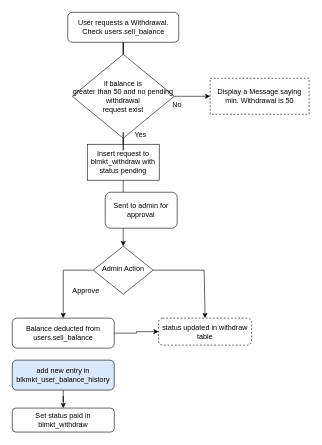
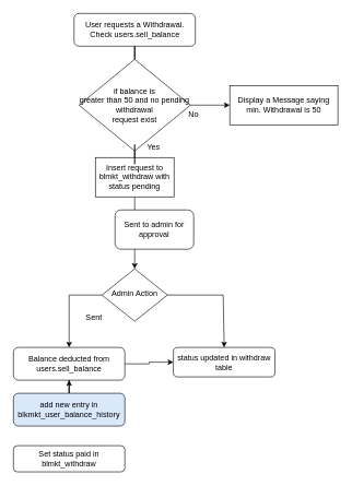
  <mxCell id="0" />
  <mxCell id="1" parent="0" />
  <mxCell id="2" value="&lt;div&gt;Admin Action&lt;/div&gt;" style="rhombus;whiteSpace=wrap;html=1;shadow=0;fontFamily=Helvetica;fontSize=12;align=center;strokeWidth=1;spacing=6;spacingTop=-4;" parent="1" vertex="1"><mxGeometry x="155" y="410" width="100" height="80" as="geometry" /></mxCell>
  <mxCell id="3" value="" style="edgeStyle=orthogonalEdgeStyle;rounded=0;orthogonalLoop=1;jettySize=auto;html=1;entryX=0.5;entryY=0;entryDx=0;entryDy=0;startArrow=none;" parent="1" source="16" target="2" edge="1"><mxGeometry relative="1" as="geometry"><mxPoint x="260" y="100" as="targetPoint" /></mxGeometry></mxCell>
  <mxCell id="4" value="User requests a Withdrawal. Check users.sell_balance" style="whiteSpace=wrap;html=1;rounded=1;shadow=0;strokeWidth=1;glass=0;" parent="1" vertex="1"><mxGeometry x="112.5" y="20" width="185" height="50" as="geometry" /></mxCell>
  <mxCell id="5" value="" style="edgeStyle=orthogonalEdgeStyle;rounded=0;orthogonalLoop=1;jettySize=auto;html=1;" edge="1" parent="1" source="6" target="9"><mxGeometry relative="1" as="geometry" /></mxCell>
  <mxCell id="6" value="&lt;div&gt;Balance deducted from users.sell_balance &lt;br&gt;&lt;/div&gt;" style="whiteSpace=wrap;html=1;rounded=1;shadow=0;strokeWidth=1;glass=0;" parent="1" vertex="1"><mxGeometry x="20" y="530" width="170" height="50" as="geometry" /></mxCell>
  <mxCell id="7" value="" style="endArrow=classic;html=1;rounded=0;exitX=0;exitY=0.5;exitDx=0;exitDy=0;" parent="1" source="2" target="6" edge="1"><mxGeometry width="50" height="50" relative="1" as="geometry"><mxPoint x="120" y="510" as="sourcePoint" /><mxPoint x="170" y="460" as="targetPoint" /><Array as="points"><mxPoint x="105" y="450" /></Array></mxGeometry></mxCell>
- <mxCell id="8" value="Approve" style="text;html=1;strokeColor=none;fillColor=none;align=center;verticalAlign=middle;whiteSpace=wrap;rounded=0;" parent="1" vertex="1"><mxGeometry x="112.5" y="470" width="60" height="30" as="geometry" /></mxCell>
- <mxCell id="9" value="status updated in withdraw table" style="whiteSpace=wrap;html=1;rounded=1;shadow=0;strokeWidth=1;glass=0;dashed=1;" parent="1" vertex="1"><mxGeometry x="264" y="530" width="155" height="45" as="geometry" /></mxCell>
+ <mxCell id="8" value="Sent" style="text;html=1;strokeColor=none;fillColor=none;align=center;verticalAlign=middle;whiteSpace=wrap;rounded=0;" parent="1" vertex="1"><mxGeometry x="112.5" y="470" width="60" height="30" as="geometry" /></mxCell>
+ <mxCell id="9" value="status updated in withdraw table" style="whiteSpace=wrap;html=1;rounded=1;shadow=0;strokeWidth=1;glass=0;" parent="1" vertex="1"><mxGeometry x="264" y="530" width="155" height="45" as="geometry" /></mxCell>
  <mxCell id="10" value="" style="endArrow=classic;html=1;rounded=0;entryX=0.5;entryY=0;entryDx=0;entryDy=0;" parent="1" target="9" edge="1"><mxGeometry width="50" height="50" relative="1" as="geometry"><mxPoint x="255" y="450" as="sourcePoint" /><mxPoint x="305" y="400" as="targetPoint" /><Array as="points"><mxPoint x="340" y="450" /></Array></mxGeometry></mxCell>
  <mxCell id="11" value="" style="edgeStyle=orthogonalEdgeStyle;rounded=0;orthogonalLoop=1;jettySize=auto;html=1;" edge="1" parent="1" source="12" target="18"><mxGeometry relative="1" as="geometry" /></mxCell>
  <mxCell id="12" value="&lt;div&gt;&lt;span&gt;if balance is &lt;br&gt;&lt;/span&gt;&lt;/div&gt;&lt;div&gt;&lt;span&gt;greater than 50 and no pending withdrawal &lt;br&gt;&lt;/span&gt;&lt;/div&gt;&lt;div&gt;&lt;span&gt;request exist&lt;/span&gt;&lt;/div&gt;" style="rhombus;whiteSpace=wrap;html=1;" parent="1" vertex="1"><mxGeometry x="120" y="90" width="170" height="140" as="geometry" /></mxCell>
  <mxCell id="13" value="" style="edgeStyle=orthogonalEdgeStyle;rounded=0;orthogonalLoop=1;jettySize=auto;html=1;entryX=0.5;entryY=0;entryDx=0;entryDy=0;endArrow=none;" parent="1" source="4" target="12" edge="1"><mxGeometry relative="1" as="geometry"><mxPoint x="205" y="70" as="sourcePoint" /><mxPoint x="205" y="190" as="targetPoint" /></mxGeometry></mxCell>
  <mxCell id="14" value="Yes" style="text;html=1;strokeColor=none;fillColor=none;align=center;verticalAlign=middle;whiteSpace=wrap;rounded=0;" parent="1" vertex="1"><mxGeometry x="204" y="210" width="60" height="30" as="geometry" /></mxCell>
  <mxCell id="15" value="Sent to admin for approval" style="rounded=1;whiteSpace=wrap;html=1;" parent="1" vertex="1"><mxGeometry x="175" y="320" width="120" height="60" as="geometry" /></mxCell>
  <mxCell id="16" value="Insert request to blmkt_withdraw with status pending" style="rounded=0;whiteSpace=wrap;html=1;" vertex="1" parent="1"><mxGeometry x="145" y="240" width="120" height="60" as="geometry" /></mxCell>
  <mxCell id="17" value="" style="edgeStyle=orthogonalEdgeStyle;rounded=0;orthogonalLoop=1;jettySize=auto;html=1;entryX=0.5;entryY=0;entryDx=0;entryDy=0;startArrow=none;endArrow=none;" edge="1" parent="1" source="12" target="16"><mxGeometry relative="1" as="geometry"><mxPoint x="205" y="410" as="targetPoint" /><mxPoint x="205" y="230" as="sourcePoint" /></mxGeometry></mxCell>
- <mxCell id="18" value="Display a Message saying min. Withdrawal is 50" style="whiteSpace=wrap;html=1;dashed=1;" vertex="1" parent="1"><mxGeometry x="350" y="130" width="165" height="60" as="geometry" /></mxCell>
+ <mxCell id="18" value="Display a Message saying min. Withdrawal is 50" style="whiteSpace=wrap;html=1;" vertex="1" parent="1"><mxGeometry x="350" y="130" width="165" height="60" as="geometry" /></mxCell>
  <mxCell id="19" value="&lt;div&gt;No&lt;/div&gt;" style="text;html=1;strokeColor=none;fillColor=none;align=center;verticalAlign=middle;whiteSpace=wrap;rounded=0;" vertex="1" parent="1"><mxGeometry x="265" y="160" width="60" height="30" as="geometry" /></mxCell>
- <mxCell id="20" value="" style="edgeStyle=orthogonalEdgeStyle;rounded=0;orthogonalLoop=1;jettySize=auto;html=1;" edge="1" parent="1" source="21" target="22"><mxGeometry relative="1" as="geometry" /></mxCell>
+ <mxCell id="20" value="" style="edgeStyle=orthogonalEdgeStyle;rounded=0;orthogonalLoop=1;jettySize=auto;html=1;" edge="1" parent="1" source="21" target="6"><mxGeometry relative="1" as="geometry" /></mxCell>
  <mxCell id="21" value="add new entry in blkmkt_user_balance_history" style="whiteSpace=wrap;html=1;rounded=1;shadow=0;strokeWidth=1;glass=0;fillColor=#dae8fc;" vertex="1" parent="1"><mxGeometry x="20" y="600" width="170" height="50" as="geometry" /></mxCell>
  <mxCell id="22" value="Set status paid in blmkt_withdraw" style="whiteSpace=wrap;html=1;rounded=1;shadow=0;strokeWidth=1;glass=0;" vertex="1" parent="1"><mxGeometry x="20" y="680" width="170" height="40" as="geometry" /></mxCell>
